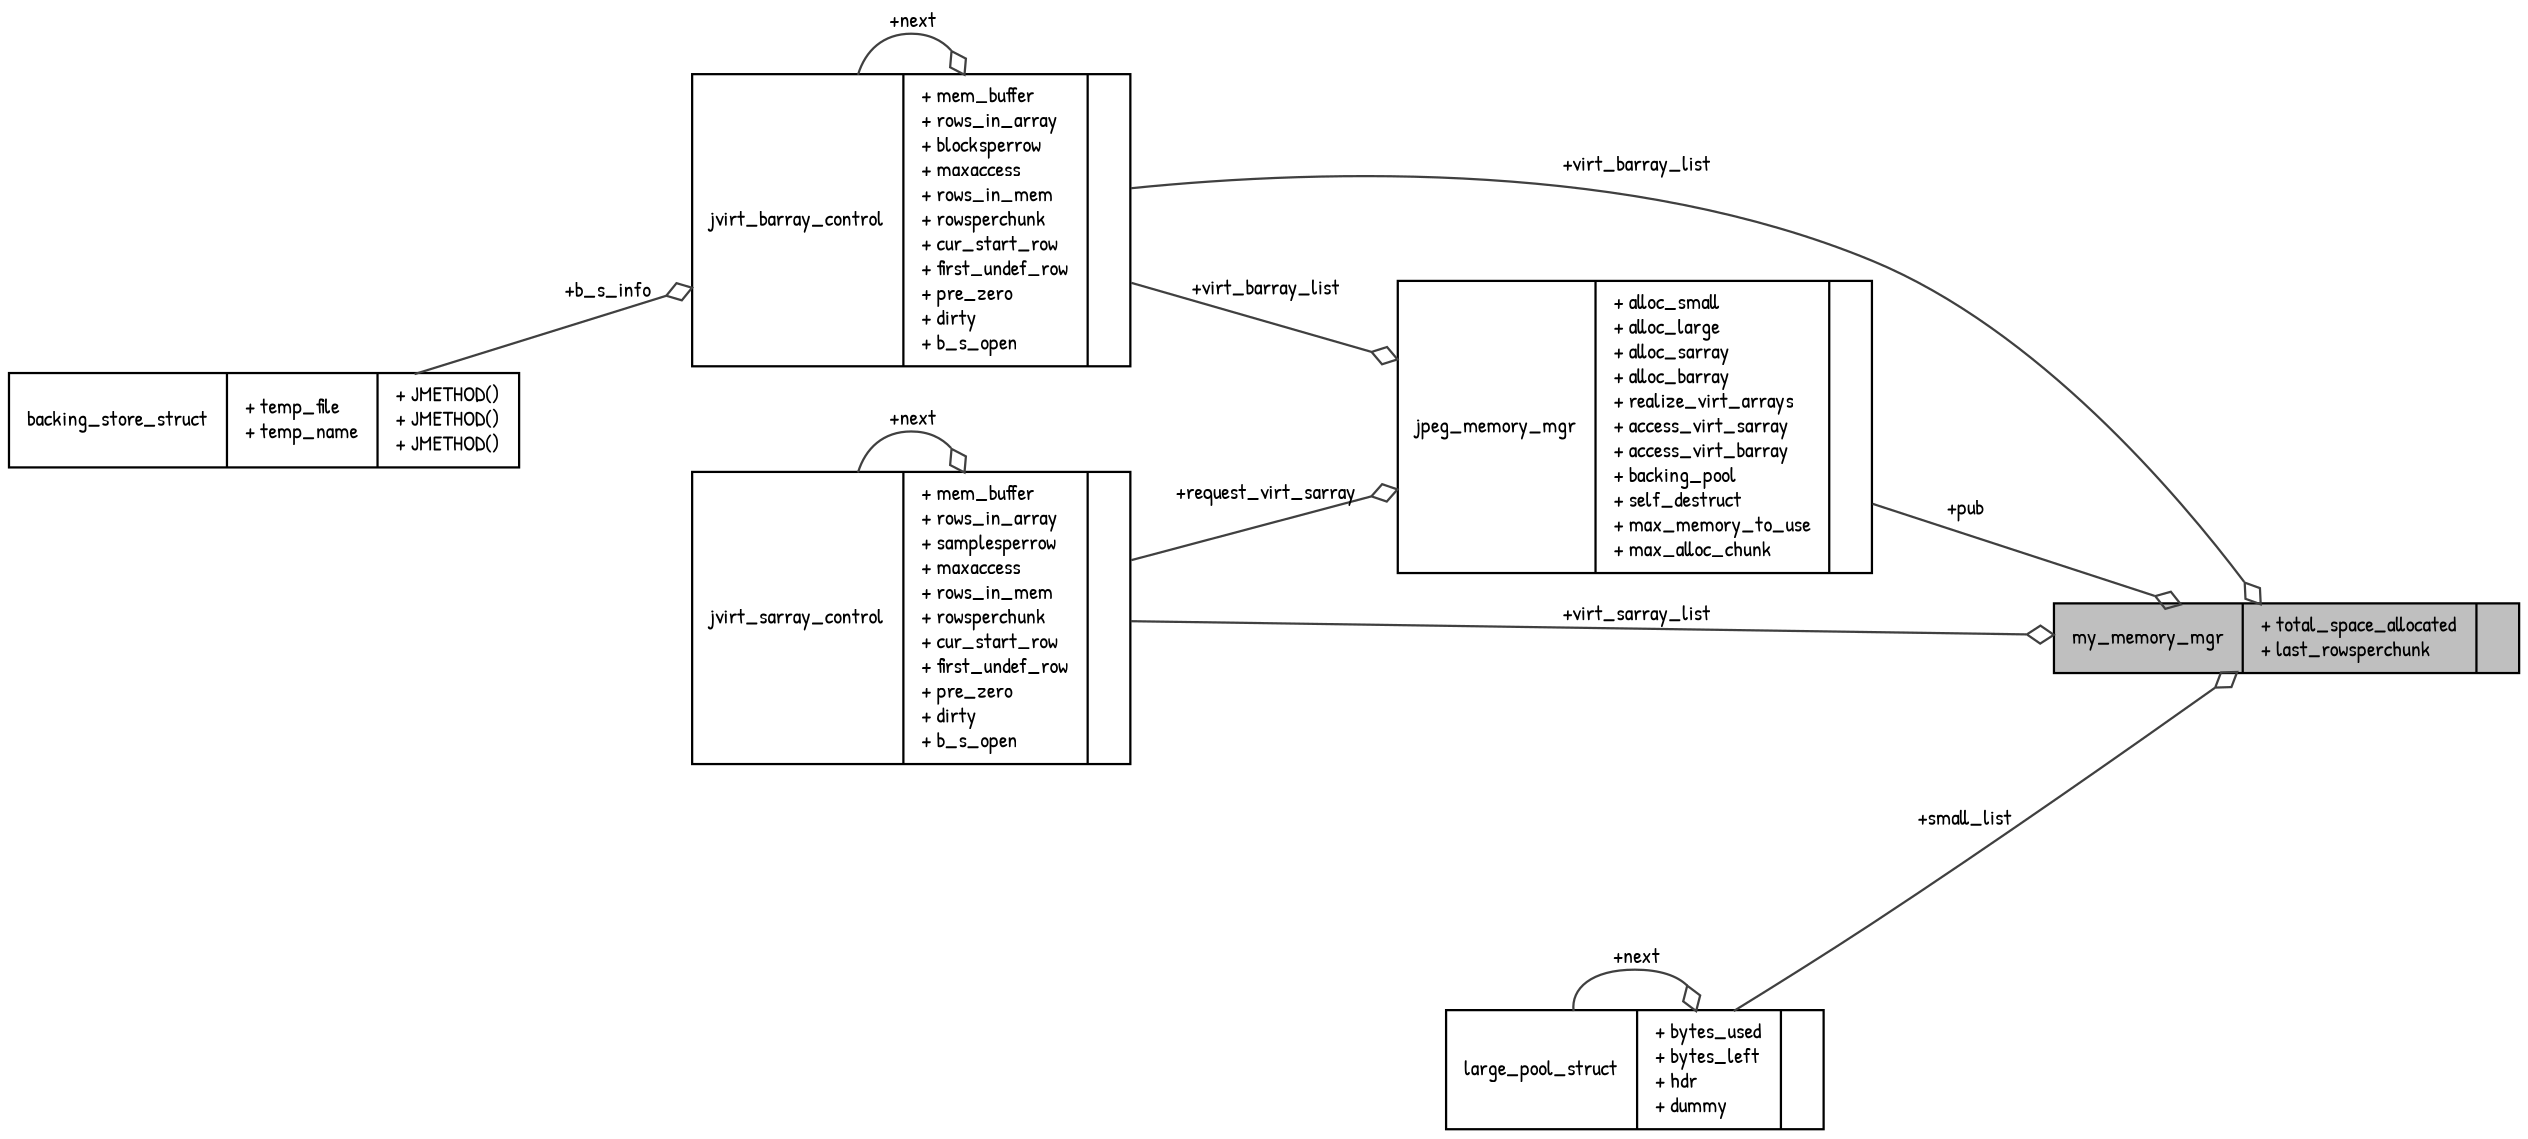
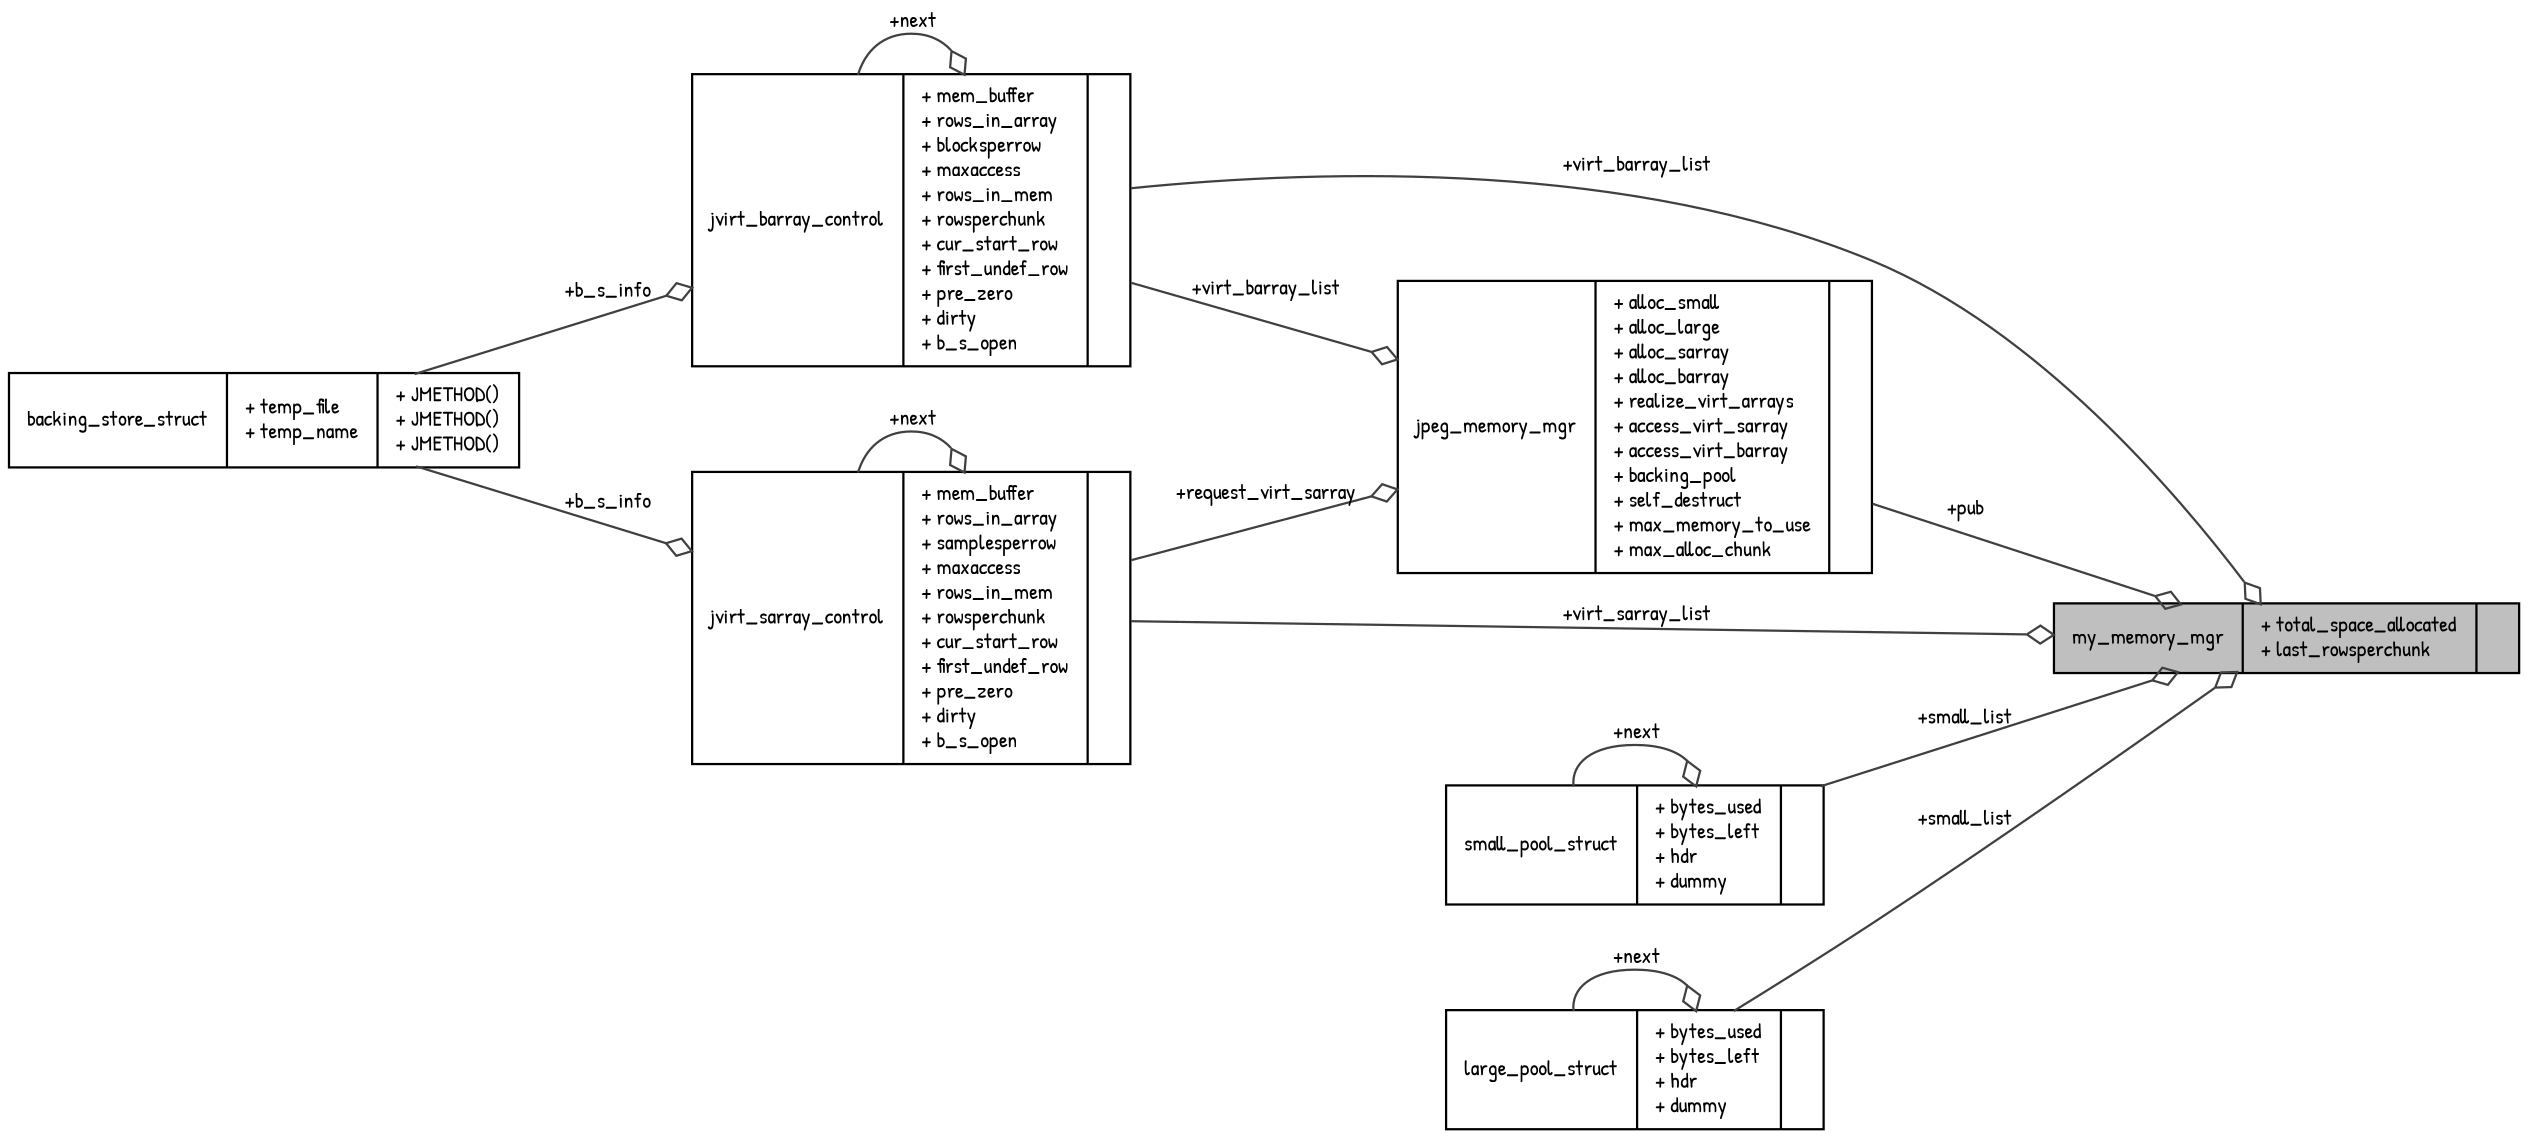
  digraph {
    fontname="Patrick Hand"
    rankdir=LR
    node [color=black fillcolor=white fontname="Patrick Hand" fontsize=10 shape=record style=filled]
    edge [arrowhead=odiamond color=grey25 fontname="Patrick Hand" fontsize=10 labelfontname=Helvetica labelfontsize=10 style=solid]
    n1 [fillcolor=grey75 fontcolor=black height=0.2 label="{my_memory_mgr\n|+ total_space_allocated\l+ last_rowsperchunk\l|}" width=0.4]
    n2 [height=0.2 label="{jpeg_memory_mgr\n|+ alloc_small\l+ alloc_large\l+ alloc_sarray\l+ alloc_barray\l+ realize_virt_arrays\l+ access_virt_sarray\l+ access_virt_barray\l+ backing_pool\l+ self_destruct\l+ max_memory_to_use\l+ max_alloc_chunk\l|}" width=0.4]
    n3 [height=0.2 label="{jvirt_barray_control\n|+ mem_buffer\l+ rows_in_array\l+ blocksperrow\l+ maxaccess\l+ rows_in_mem\l+ rowsperchunk\l+ cur_start_row\l+ first_undef_row\l+ pre_zero\l+ dirty\l+ b_s_open\l|}" width=0.4]
    n4 [height=0.2 label="{backing_store_struct\n|+ temp_file\l+ temp_name\l|+ JMETHOD()\l+ JMETHOD()\l+ JMETHOD()\l}" width=0.4]
    n5 [height=0.2 label="{jvirt_sarray_control\n|+ mem_buffer\l+ rows_in_array\l+ samplesperrow\l+ maxaccess\l+ rows_in_mem\l+ rowsperchunk\l+ cur_start_row\l+ first_undef_row\l+ pre_zero\l+ dirty\l+ b_s_open\l|}" width=0.4]
+   n6 [height=0.2 label="{small_pool_struct\n|+ bytes_used\l+ bytes_left\l+ hdr\l+ dummy\l|}" width=0.4]
    n7 [height=0.2 label="{large_pool_struct\n|+ bytes_used\l+ bytes_left\l+ hdr\l+ dummy\l|}" width=0.4]
    n2 -> n1 [label=" +pub"]
    n3 -> n1 [label=" +virt_barray_list"]
    n3 -> n2 [label=" +virt_barray_list"]
    n3 -> n3 [label=" +next"]
    n4 -> n3 [label=" +b_s_info"]
+   n4 -> n5 [label=" +b_s_info"]
    n5 -> n1 [label=" +virt_sarray_list"]
    n5 -> n2 [label=" +request_virt_sarray"]
    n5 -> n5 [label=" +next"]
+   n6 -> n1 [label=" +small_list"]
+   n6 -> n6 [label=" +next"]
    n7 -> n1 [label=" +small_list"]
    n7 -> n7 [label=" +next"]
  }
